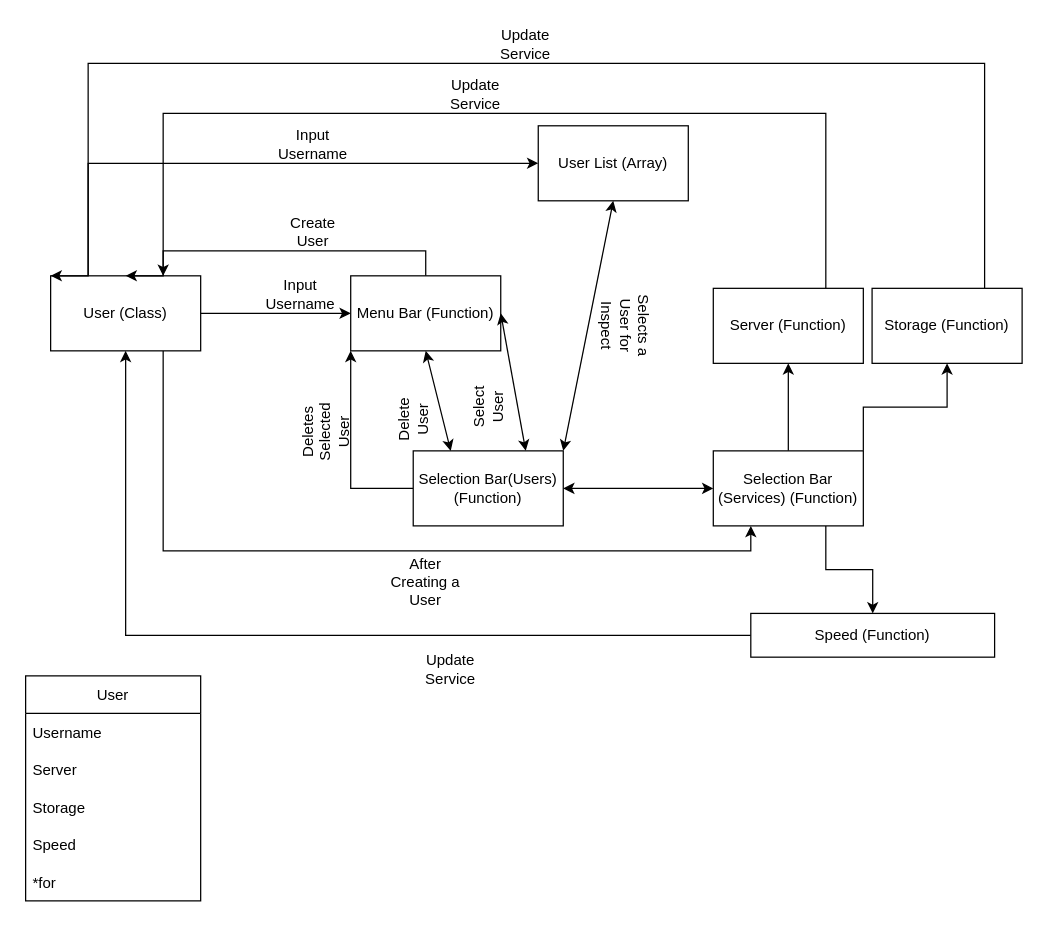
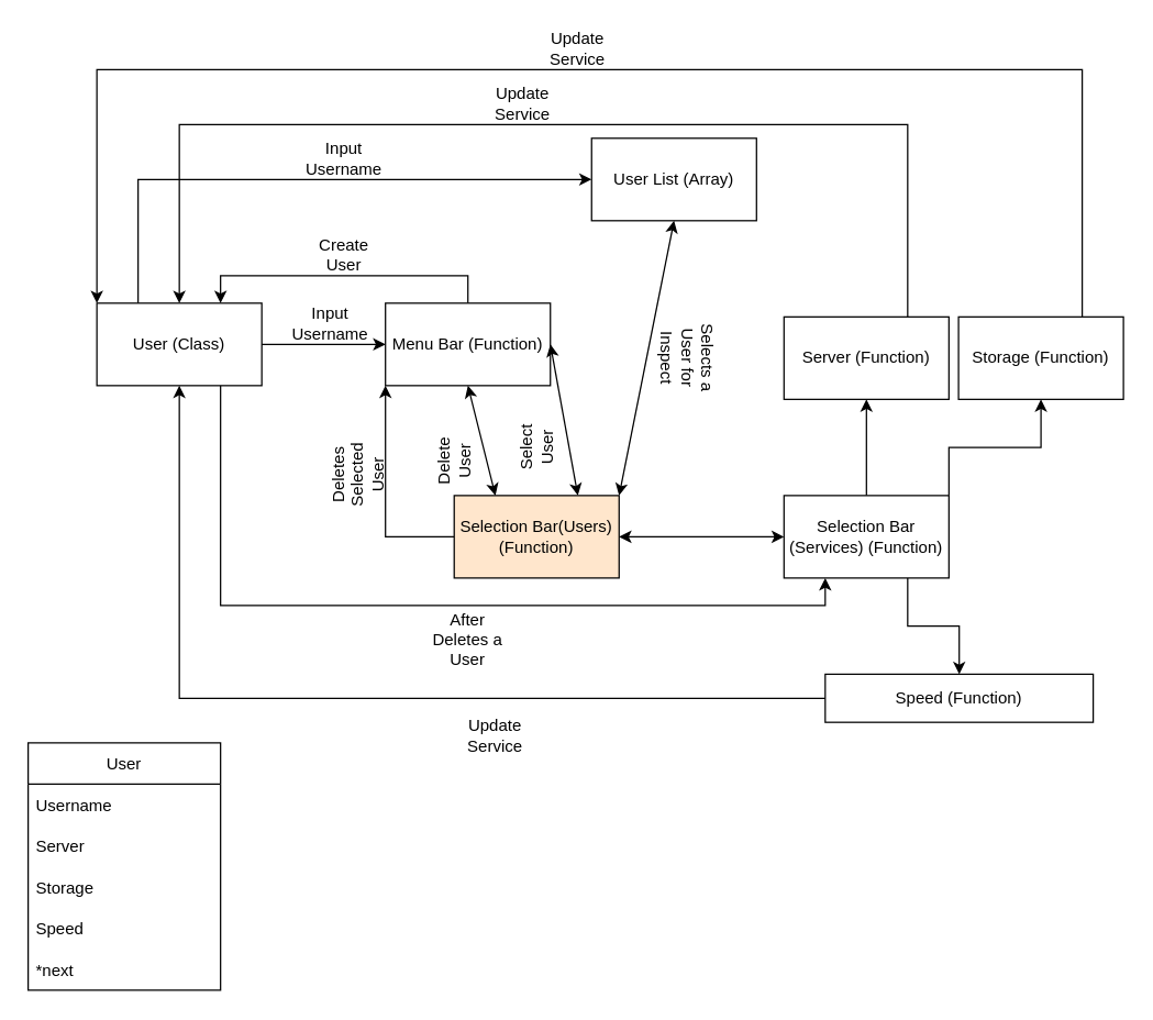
  <mxCell id="0" />
  <mxCell id="1" parent="0" />
  <mxCell id="2" style="edgeStyle=orthogonalEdgeStyle;rounded=0;orthogonalLoop=1;jettySize=auto;html=1;exitX=0.75;exitY=1;exitDx=0;exitDy=0;entryX=0.25;entryY=1;entryDx=0;entryDy=0;" edge="1" parent="1" source="4" target="11"><mxGeometry relative="1" as="geometry" /></mxCell>
  <mxCell id="3" style="edgeStyle=orthogonalEdgeStyle;rounded=0;orthogonalLoop=1;jettySize=auto;html=1;exitX=0.25;exitY=0;exitDx=0;exitDy=0;entryX=0;entryY=0.5;entryDx=0;entryDy=0;" edge="1" parent="1" source="4" target="25"><mxGeometry relative="1" as="geometry" /></mxCell>
- <mxCell id="4" value="User (Class)" style="rounded=0;whiteSpace=wrap;html=1;" vertex="1" parent="1"><mxGeometry x="40" y="220" width="120" height="60" as="geometry" /></mxCell>
+ <mxCell id="4" value="User (Class)" style="rounded=0;whiteSpace=wrap;html=1;" vertex="1" parent="1"><mxGeometry x="70" y="220" width="120" height="60" as="geometry" /></mxCell>
  <mxCell id="5" value="" style="endArrow=classic;html=1;rounded=0;exitX=1;exitY=0.5;exitDx=0;exitDy=0;" edge="1" parent="1" source="4"><mxGeometry width="50" height="50" relative="1" as="geometry"><mxPoint x="380" y="370" as="sourcePoint" /><mxPoint x="280" y="250" as="targetPoint" /></mxGeometry></mxCell>
  <mxCell id="6" style="edgeStyle=orthogonalEdgeStyle;rounded=0;orthogonalLoop=1;jettySize=auto;html=1;exitX=0.5;exitY=0;exitDx=0;exitDy=0;entryX=0.75;entryY=0;entryDx=0;entryDy=0;" edge="1" parent="1" source="7" target="4"><mxGeometry relative="1" as="geometry" /></mxCell>
  <mxCell id="7" value="Menu Bar (Function)" style="rounded=0;whiteSpace=wrap;html=1;" vertex="1" parent="1"><mxGeometry x="280" y="220" width="120" height="60" as="geometry" /></mxCell>
  <mxCell id="8" style="edgeStyle=orthogonalEdgeStyle;rounded=0;orthogonalLoop=1;jettySize=auto;html=1;exitX=0.5;exitY=0;exitDx=0;exitDy=0;" edge="1" parent="1" source="11"><mxGeometry relative="1" as="geometry"><mxPoint x="630" y="290" as="targetPoint" /></mxGeometry></mxCell>
  <mxCell id="9" style="edgeStyle=orthogonalEdgeStyle;rounded=0;orthogonalLoop=1;jettySize=auto;html=1;exitX=1;exitY=0;exitDx=0;exitDy=0;" edge="1" parent="1" source="11" target="22"><mxGeometry relative="1" as="geometry"><mxPoint x="750" y="290" as="targetPoint" /></mxGeometry></mxCell>
  <mxCell id="10" style="edgeStyle=orthogonalEdgeStyle;rounded=0;orthogonalLoop=1;jettySize=auto;html=1;exitX=0.75;exitY=1;exitDx=0;exitDy=0;" edge="1" parent="1" source="11" target="24"><mxGeometry relative="1" as="geometry"><mxPoint x="660" y="520" as="targetPoint" /></mxGeometry></mxCell>
  <mxCell id="11" value="Selection Bar (Services) (Function)" style="rounded=0;whiteSpace=wrap;html=1;" vertex="1" parent="1"><mxGeometry x="570" y="360" width="120" height="60" as="geometry" /></mxCell>
  <mxCell id="12" style="edgeStyle=orthogonalEdgeStyle;rounded=0;orthogonalLoop=1;jettySize=auto;html=1;exitX=0;exitY=0.5;exitDx=0;exitDy=0;entryX=0;entryY=1;entryDx=0;entryDy=0;" edge="1" parent="1" source="13" target="7"><mxGeometry relative="1" as="geometry" /></mxCell>
- <mxCell id="13" value="Selection Bar(Users) (Function)" style="rounded=0;whiteSpace=wrap;html=1;" vertex="1" parent="1"><mxGeometry x="330" y="360" width="120" height="60" as="geometry" /></mxCell>
+ <mxCell id="13" value="Selection Bar(Users) (Function)" style="rounded=0;whiteSpace=wrap;html=1;fillColor=#ffe6cc;" vertex="1" parent="1"><mxGeometry x="330" y="360" width="120" height="60" as="geometry" /></mxCell>
  <mxCell id="14" value="Delete User" style="text;html=1;strokeColor=none;fillColor=none;align=center;verticalAlign=middle;whiteSpace=wrap;rounded=0;rotation=-90;" vertex="1" parent="1"><mxGeometry x="300" y="320" width="60" height="30" as="geometry" /></mxCell>
  <mxCell id="15" value="Create&lt;br&gt;User" style="text;html=1;strokeColor=none;fillColor=none;align=center;verticalAlign=middle;whiteSpace=wrap;rounded=0;rotation=0;" vertex="1" parent="1"><mxGeometry x="220" y="170" width="60" height="30" as="geometry" /></mxCell>
  <mxCell id="16" value="Select&lt;br&gt;User" style="text;html=1;strokeColor=none;fillColor=none;align=center;verticalAlign=middle;whiteSpace=wrap;rounded=0;rotation=-90;" vertex="1" parent="1"><mxGeometry x="360" y="310" width="60" height="30" as="geometry" /></mxCell>
  <mxCell id="17" value="Deletes Selected User" style="text;html=1;strokeColor=none;fillColor=none;align=center;verticalAlign=middle;whiteSpace=wrap;rounded=0;rotation=-90;" vertex="1" parent="1"><mxGeometry x="230" y="330" width="60" height="30" as="geometry" /></mxCell>
- <mxCell id="18" value="After Creating a User" style="text;html=1;strokeColor=none;fillColor=none;align=center;verticalAlign=middle;whiteSpace=wrap;rounded=0;" vertex="1" parent="1"><mxGeometry x="310" y="450" width="60" height="30" as="geometry" /></mxCell>
+ <mxCell id="18" value="After Deletes a User" style="text;html=1;strokeColor=none;fillColor=none;align=center;verticalAlign=middle;whiteSpace=wrap;rounded=0;" vertex="1" parent="1"><mxGeometry x="310" y="450" width="60" height="30" as="geometry" /></mxCell>
  <mxCell id="19" style="edgeStyle=orthogonalEdgeStyle;rounded=0;orthogonalLoop=1;jettySize=auto;html=1;exitX=0.75;exitY=0;exitDx=0;exitDy=0;entryX=0.5;entryY=0;entryDx=0;entryDy=0;" edge="1" parent="1" source="20" target="4"><mxGeometry relative="1" as="geometry"><mxPoint x="140" y="90" as="targetPoint" /><Array as="points"><mxPoint x="660" y="90" /><mxPoint x="130" y="90" /></Array></mxGeometry></mxCell>
  <mxCell id="20" value="Server (Function)" style="rounded=0;whiteSpace=wrap;html=1;" vertex="1" parent="1"><mxGeometry x="570" y="230" width="120" height="60" as="geometry" /></mxCell>
  <mxCell id="21" style="edgeStyle=orthogonalEdgeStyle;rounded=0;orthogonalLoop=1;jettySize=auto;html=1;exitX=0.75;exitY=0;exitDx=0;exitDy=0;entryX=0;entryY=0;entryDx=0;entryDy=0;" edge="1" parent="1" source="22" target="4"><mxGeometry relative="1" as="geometry"><mxPoint x="70" y="50" as="targetPoint" /><Array as="points"><mxPoint x="787" y="50" /><mxPoint x="70" y="50" /></Array></mxGeometry></mxCell>
  <mxCell id="22" value="Storage (Function)" style="rounded=0;whiteSpace=wrap;html=1;" vertex="1" parent="1"><mxGeometry x="697" y="230" width="120" height="60" as="geometry" /></mxCell>
  <mxCell id="23" style="edgeStyle=orthogonalEdgeStyle;rounded=0;orthogonalLoop=1;jettySize=auto;html=1;exitX=0;exitY=0.5;exitDx=0;exitDy=0;entryX=0.5;entryY=1;entryDx=0;entryDy=0;" edge="1" parent="1" source="24" target="4"><mxGeometry relative="1" as="geometry" /></mxCell>
  <mxCell id="24" value="Speed (Function)" style="rounded=0;whiteSpace=wrap;html=1;" vertex="1" parent="1"><mxGeometry x="600" y="490" width="195" height="35" as="geometry" /></mxCell>
  <mxCell id="25" value="User List (Array)" style="rounded=0;whiteSpace=wrap;html=1;" vertex="1" parent="1"><mxGeometry x="430" y="100" width="120" height="60" as="geometry" /></mxCell>
  <mxCell id="26" value="Selects a User for Inspect" style="text;html=1;strokeColor=none;fillColor=none;align=center;verticalAlign=middle;whiteSpace=wrap;rounded=0;rotation=90;" vertex="1" parent="1"><mxGeometry x="470" y="245" width="60" height="30" as="geometry" /></mxCell>
  <mxCell id="27" value="Input Username&lt;span style=&quot;color: rgba(0 , 0 , 0 , 0) ; font-family: monospace ; font-size: 0px&quot;&gt;%3CmxGraphModel%3E%3Croot%3E%3CmxCell%20id%3D%220%22%2F%3E%3CmxCell%20id%3D%221%22%20parent%3D%220%22%2F%3E%3CmxCell%20id%3D%222%22%20value%3D%22Update%20Service%22%20style%3D%22text%3Bhtml%3D1%3BstrokeColor%3Dnone%3BfillColor%3Dnone%3Balign%3Dcenter%3BverticalAlign%3Dmiddle%3BwhiteSpace%3Dwrap%3Brounded%3D0%3B%22%20vertex%3D%221%22%20parent%3D%221%22%3E%3CmxGeometry%20x%3D%22360%22%20y%3D%22130%22%20width%3D%2260%22%20height%3D%2230%22%20as%3D%22geometry%22%2F%3E%3C%2FmxCell%3E%3C%2Froot%3E%3C%2FmxGraphModel%3E&lt;/span&gt;" style="text;html=1;strokeColor=none;fillColor=none;align=center;verticalAlign=middle;whiteSpace=wrap;rounded=0;" vertex="1" parent="1"><mxGeometry x="220" y="100" width="60" height="30" as="geometry" /></mxCell>
  <mxCell id="28" value="" style="endArrow=classic;startArrow=classic;html=1;rounded=0;exitX=1;exitY=0.5;exitDx=0;exitDy=0;entryX=0;entryY=0.5;entryDx=0;entryDy=0;" edge="1" parent="1" source="13" target="11"><mxGeometry width="50" height="50" relative="1" as="geometry"><mxPoint x="380" y="270" as="sourcePoint" /><mxPoint x="430" y="220" as="targetPoint" /></mxGeometry></mxCell>
  <mxCell id="29" value="" style="endArrow=classic;startArrow=classic;html=1;rounded=0;exitX=1;exitY=0;exitDx=0;exitDy=0;entryX=0.5;entryY=1;entryDx=0;entryDy=0;" edge="1" parent="1" source="13" target="25"><mxGeometry width="50" height="50" relative="1" as="geometry"><mxPoint x="380" y="270" as="sourcePoint" /><mxPoint x="430" y="220" as="targetPoint" /></mxGeometry></mxCell>
  <mxCell id="30" value="" style="endArrow=classic;startArrow=classic;html=1;rounded=0;exitX=0.5;exitY=1;exitDx=0;exitDy=0;entryX=0.25;entryY=0;entryDx=0;entryDy=0;" edge="1" parent="1" source="7" target="13"><mxGeometry width="50" height="50" relative="1" as="geometry"><mxPoint x="380" y="270" as="sourcePoint" /><mxPoint x="430" y="220" as="targetPoint" /></mxGeometry></mxCell>
  <mxCell id="31" value="" style="endArrow=classic;startArrow=classic;html=1;rounded=0;exitX=1;exitY=0.5;exitDx=0;exitDy=0;entryX=0.75;entryY=0;entryDx=0;entryDy=0;" edge="1" parent="1" source="7" target="13"><mxGeometry width="50" height="50" relative="1" as="geometry"><mxPoint x="380" y="270" as="sourcePoint" /><mxPoint x="430" y="220" as="targetPoint" /></mxGeometry></mxCell>
  <mxCell id="32" value="Update Service" style="text;html=1;strokeColor=none;fillColor=none;align=center;verticalAlign=middle;whiteSpace=wrap;rounded=0;" vertex="1" parent="1"><mxGeometry x="350" y="60" width="60" height="30" as="geometry" /></mxCell>
  <mxCell id="33" value="Update Service" style="text;html=1;strokeColor=none;fillColor=none;align=center;verticalAlign=middle;whiteSpace=wrap;rounded=0;" vertex="1" parent="1"><mxGeometry x="330" y="520" width="60" height="30" as="geometry" /></mxCell>
  <mxCell id="34" value="Input Username&lt;span style=&quot;color: rgba(0 , 0 , 0 , 0) ; font-family: monospace ; font-size: 0px&quot;&gt;%3CmxGraphModel%3E%3Croot%3E%3CmxCell%20id%3D%220%22%2F%3E%3CmxCell%20id%3D%221%22%20parent%3D%220%22%2F%3E%3CmxCell%20id%3D%222%22%20value%3D%22Update%20Service%22%20style%3D%22text%3Bhtml%3D1%3BstrokeColor%3Dnone%3BfillColor%3Dnone%3Balign%3Dcenter%3BverticalAlign%3Dmiddle%3BwhiteSpace%3Dwrap%3Brounded%3D0%3B%22%20vertex%3D%221%22%20parent%3D%221%22%3E%3CmxGeometry%20x%3D%22360%22%20y%3D%22130%22%20width%3D%2260%22%20height%3D%2230%22%20as%3D%22geometry%22%2F%3E%3C%2FmxCell%3E%3C%2Froot%3E%3C%2FmxGraphModel%3E&lt;/span&gt;" style="text;html=1;strokeColor=none;fillColor=none;align=center;verticalAlign=middle;whiteSpace=wrap;rounded=0;" vertex="1" parent="1"><mxGeometry x="210" y="220" width="60" height="30" as="geometry" /></mxCell>
  <mxCell id="35" value="Update Service" style="text;html=1;strokeColor=none;fillColor=none;align=center;verticalAlign=middle;whiteSpace=wrap;rounded=0;" vertex="1" parent="1"><mxGeometry x="390" y="20" width="60" height="30" as="geometry" /></mxCell>
  <mxCell id="36" value="User" style="swimlane;fontStyle=0;childLayout=stackLayout;horizontal=1;startSize=30;horizontalStack=0;resizeParent=1;resizeParentMax=0;resizeLast=0;collapsible=1;marginBottom=0;" vertex="1" parent="1"><mxGeometry x="20" y="540" width="140" height="180" as="geometry" /></mxCell>
  <mxCell id="37" value="Username" style="text;strokeColor=none;fillColor=none;align=left;verticalAlign=middle;spacingLeft=4;spacingRight=4;overflow=hidden;points=[[0,0.5],[1,0.5]];portConstraint=eastwest;rotatable=0;" vertex="1" parent="36"><mxGeometry y="30" width="140" height="30" as="geometry" /></mxCell>
  <mxCell id="38" value="Server" style="text;strokeColor=none;fillColor=none;align=left;verticalAlign=middle;spacingLeft=4;spacingRight=4;overflow=hidden;points=[[0,0.5],[1,0.5]];portConstraint=eastwest;rotatable=0;" vertex="1" parent="36"><mxGeometry y="60" width="140" height="30" as="geometry" /></mxCell>
  <mxCell id="39" value="Storage" style="text;strokeColor=none;fillColor=none;align=left;verticalAlign=middle;spacingLeft=4;spacingRight=4;overflow=hidden;points=[[0,0.5],[1,0.5]];portConstraint=eastwest;rotatable=0;" vertex="1" parent="36"><mxGeometry y="90" width="140" height="30" as="geometry" /></mxCell>
  <mxCell id="40" value="Speed" style="text;strokeColor=none;fillColor=none;align=left;verticalAlign=middle;spacingLeft=4;spacingRight=4;overflow=hidden;points=[[0,0.5],[1,0.5]];portConstraint=eastwest;rotatable=0;" vertex="1" parent="36"><mxGeometry y="120" width="140" height="30" as="geometry" /></mxCell>
- <mxCell id="41" value="*for" style="text;strokeColor=none;fillColor=none;align=left;verticalAlign=middle;spacingLeft=4;spacingRight=4;overflow=hidden;points=[[0,0.5],[1,0.5]];portConstraint=eastwest;rotatable=0;" vertex="1" parent="36"><mxGeometry y="150" width="140" height="30" as="geometry" /></mxCell>
+ <mxCell id="41" value="*next" style="text;strokeColor=none;fillColor=none;align=left;verticalAlign=middle;spacingLeft=4;spacingRight=4;overflow=hidden;points=[[0,0.5],[1,0.5]];portConstraint=eastwest;rotatable=0;" vertex="1" parent="36"><mxGeometry y="150" width="140" height="30" as="geometry" /></mxCell>
